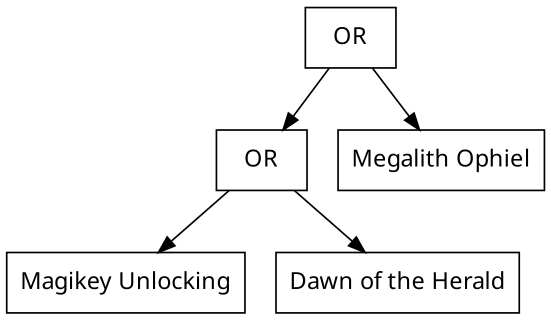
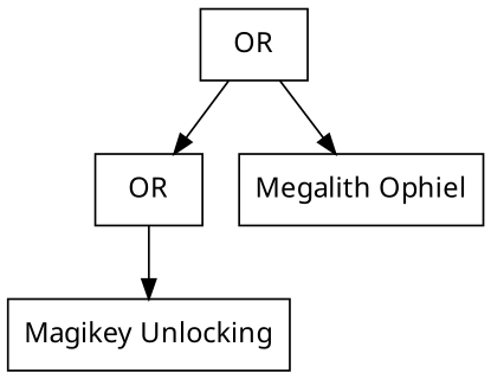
  digraph {
    rankdir=TB
    splines=spline
    node [fontname=Sans shape=record]
    n1 [label=OR]
    n2 [label=OR]
    n3 [label="Megalith Ophiel"]
    n4 [label="Magikey Unlocking"]
-   n5 [label="Dawn of the Herald"]
    n1 -> n2
    n1 -> n3
    n2 -> n4
-   n2 -> n5
  }
